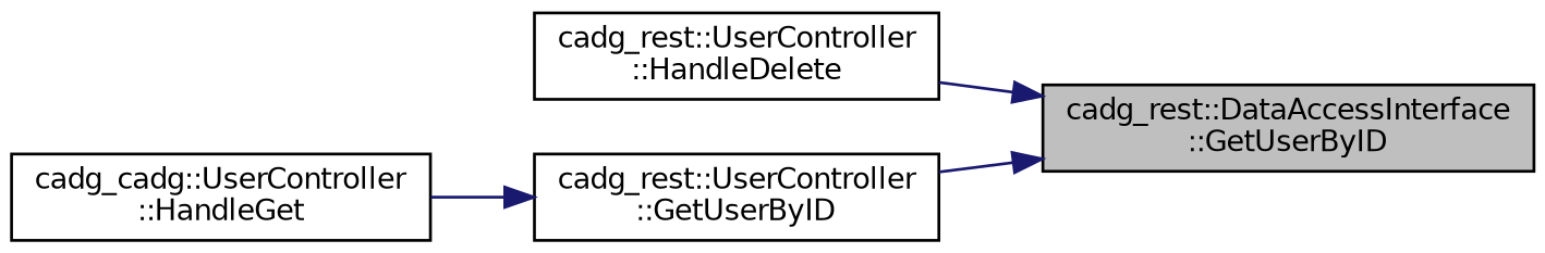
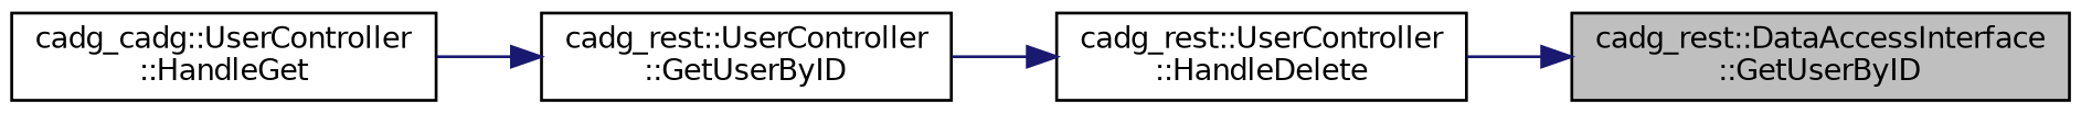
  digraph {
    rankdir=RL
    node [color=black fillcolor=white fontname=Helvetica fontsize=10 shape=record style=filled]
    edge [color=midnightblue dir=back fontname=Helvetica fontsize=10 labelfontname=Helvetica labelfontsize=10 style=solid]
    n1 [fillcolor=grey75 fontcolor=black height=0.2 label="cadg_rest::DataAccessInterface\l::GetUserByID" width=0.4]
    n2 [height=0.2 label="cadg_rest::UserController\l::HandleDelete" width=0.4]
    n3 [height=0.2 label="cadg_rest::UserController\l::GetUserByID" width=0.4]
    n4 [height=0.2 label="cadg_cadg::UserController\l::HandleGet" width=0.4]
    n1 -> n2
-   n1 -> n3
+   n2 -> n3
    n3 -> n4
  }
